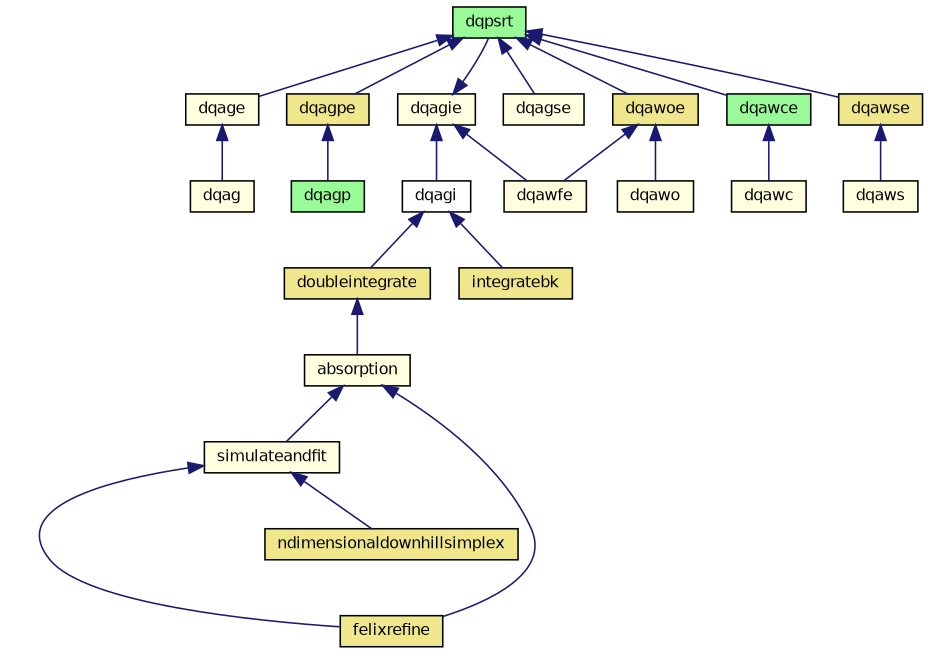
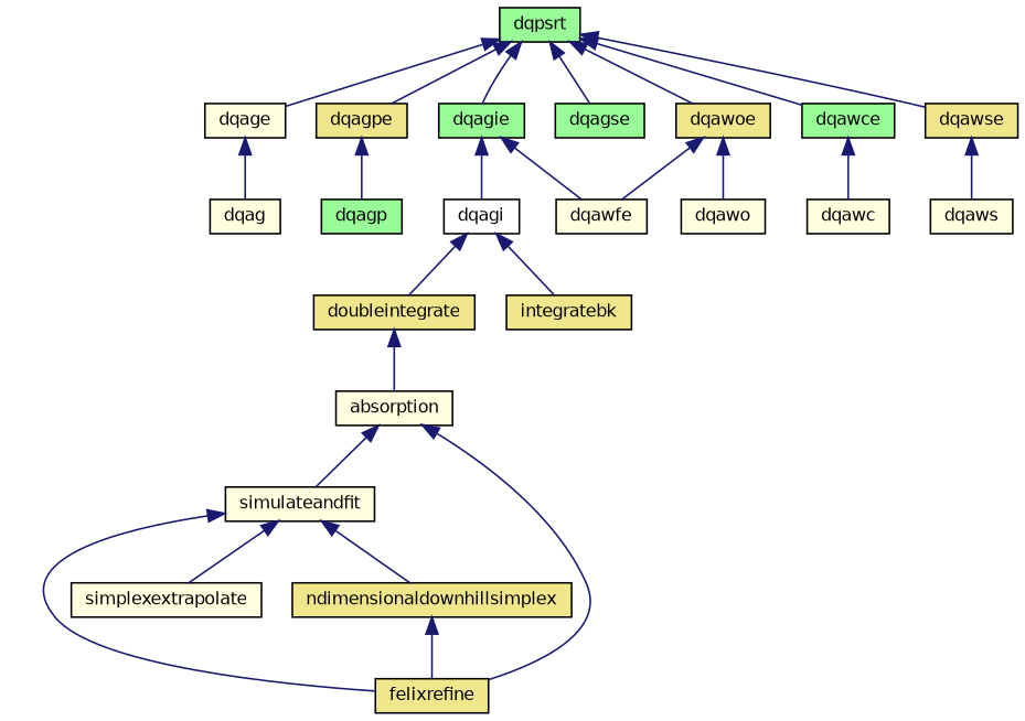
  digraph {
    rankdir=TB
    node [color=black fillcolor=lightyellow fontname=Helvetica fontsize=10 shape=record style=filled]
    edge [color=midnightblue dir=back fontname=Helvetica fontsize=10 labelfontname=Helvetica labelfontsize=10 style=solid]
    n1 [fillcolor=palegreen fontcolor=black height=0.2 label=dqpsrt width=0.4]
    n2 [height=0.2 label=dqage width=0.4]
-   n3 [height=0.2 label=dqagie width=0.4]
+   n3 [fillcolor=palegreen height=0.2 label=dqagie width=0.4]
    n4 [fillcolor=khaki height=0.2 label=dqagpe width=0.4]
-   n5 [height=0.2 label=dqagse width=0.4]
+   n5 [fillcolor=palegreen height=0.2 label=dqagse width=0.4]
    n6 [fillcolor=palegreen height=0.2 label=dqawce width=0.4]
    n7 [fillcolor=khaki height=0.2 label=dqawoe width=0.4]
    n8 [fillcolor=khaki height=0.2 label=dqawse width=0.4]
    n9 [height=0.2 label=dqag width=0.4]
    n10 [fillcolor=white height=0.2 label=dqagi width=0.4]
    n11 [height=0.2 label=dqawfe width=0.4]
    n12 [fillcolor=palegreen height=0.2 label=dqagp width=0.4]
    n13 [height=0.2 label=dqawc width=0.4]
    n14 [height=0.2 label=dqawo width=0.4]
    n15 [height=0.2 label=dqaws width=0.4]
    n16 [fillcolor=khaki height=0.2 label=doubleintegrate width=0.4]
    n17 [fillcolor=khaki height=0.2 label=integratebk width=0.4]
    n18 [height=0.2 label=absorption width=0.4]
    n19 [height=0.2 label=simulateandfit width=0.4]
    n20 [fillcolor=khaki height=0.2 label=felixrefine width=0.4]
    n21 [fillcolor=khaki height=0.2 label=ndimensionaldownhillsimplex width=0.4]
+   n22 [height=0.2 label=simplexextrapolate width=0.4]
    n1 -> n2
-   n3 -> n1
+   n1 -> n3
    n1 -> n4
    n1 -> n5
    n1 -> n6
    n1 -> n7
    n1 -> n8
    n2 -> n9
    n3 -> n10
    n3 -> n11
    n4 -> n12
    n6 -> n13
    n7 -> n11
    n7 -> n14
    n8 -> n15
    n10 -> n16
    n10 -> n17
    n16 -> n18
    n18 -> n19
    n18 -> n20
    n19 -> n20
    n19 -> n21
+   n19 -> n22
+   n21 -> n20
  }
